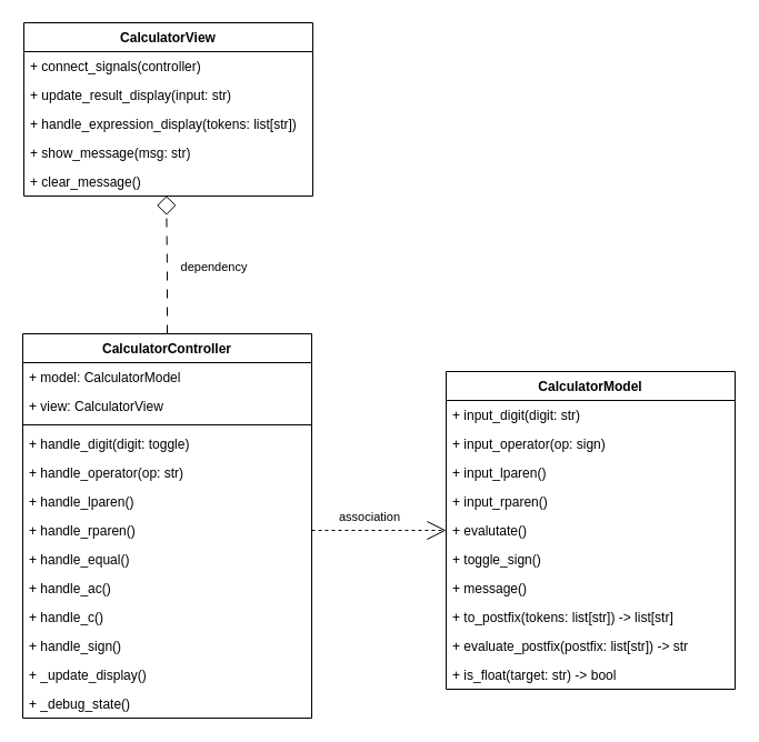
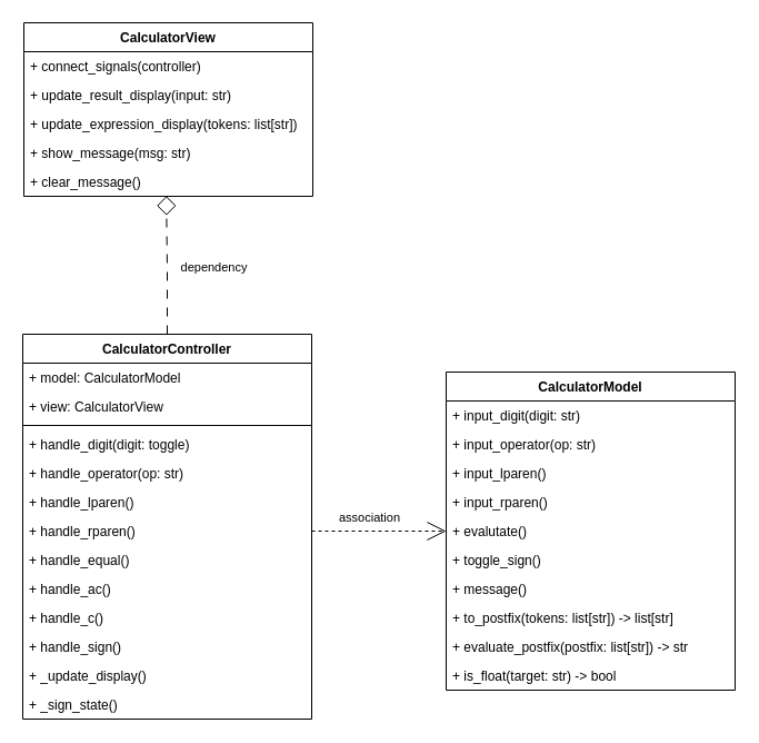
  <mxCell id="0" />
  <mxCell id="1" parent="0" />
  <mxCell id="2" value="CalculatorView" style="swimlane;fontStyle=1;align=center;verticalAlign=top;childLayout=stackLayout;horizontal=1;startSize=26;horizontalStack=0;resizeParent=1;resizeParentMax=0;resizeLast=0;collapsible=1;marginBottom=0;whiteSpace=wrap;html=1;" vertex="1" parent="1"><mxGeometry x="21" y="20" width="260" height="156" as="geometry" /></mxCell>
  <mxCell id="3" value="+ connect_signals(controller)" style="text;strokeColor=none;fillColor=none;align=left;verticalAlign=top;spacingLeft=4;spacingRight=4;overflow=hidden;rotatable=0;points=[[0,0.5],[1,0.5]];portConstraint=eastwest;whiteSpace=wrap;html=1;" vertex="1" parent="2"><mxGeometry y="26" width="260" height="26" as="geometry" /></mxCell>
  <mxCell id="4" value="+ update_result_display(input: str)" style="text;strokeColor=none;fillColor=none;align=left;verticalAlign=top;spacingLeft=4;spacingRight=4;overflow=hidden;rotatable=0;points=[[0,0.5],[1,0.5]];portConstraint=eastwest;whiteSpace=wrap;html=1;" vertex="1" parent="2"><mxGeometry y="52" width="260" height="26" as="geometry" /></mxCell>
- <mxCell id="5" value="+ handle_expression_display(tokens: list[str])" style="text;strokeColor=none;fillColor=none;align=left;verticalAlign=top;spacingLeft=4;spacingRight=4;overflow=hidden;rotatable=0;points=[[0,0.5],[1,0.5]];portConstraint=eastwest;whiteSpace=wrap;html=1;" vertex="1" parent="2"><mxGeometry y="78" width="260" height="26" as="geometry" /></mxCell>
+ <mxCell id="5" value="+ update_expression_display(tokens: list[str])" style="text;strokeColor=none;fillColor=none;align=left;verticalAlign=top;spacingLeft=4;spacingRight=4;overflow=hidden;rotatable=0;points=[[0,0.5],[1,0.5]];portConstraint=eastwest;whiteSpace=wrap;html=1;" vertex="1" parent="2"><mxGeometry y="78" width="260" height="26" as="geometry" /></mxCell>
  <mxCell id="6" value="+ show_message(msg: str)" style="text;strokeColor=none;fillColor=none;align=left;verticalAlign=top;spacingLeft=4;spacingRight=4;overflow=hidden;rotatable=0;points=[[0,0.5],[1,0.5]];portConstraint=eastwest;whiteSpace=wrap;html=1;" vertex="1" parent="2"><mxGeometry y="104" width="260" height="26" as="geometry" /></mxCell>
  <mxCell id="7" value="+ clear_message()" style="text;strokeColor=none;fillColor=none;align=left;verticalAlign=top;spacingLeft=4;spacingRight=4;overflow=hidden;rotatable=0;points=[[0,0.5],[1,0.5]];portConstraint=eastwest;whiteSpace=wrap;html=1;" vertex="1" parent="2"><mxGeometry y="130" width="260" height="26" as="geometry" /></mxCell>
  <mxCell id="8" value="CalculatorController" style="swimlane;fontStyle=1;align=center;verticalAlign=top;childLayout=stackLayout;horizontal=1;startSize=26;horizontalStack=0;resizeParent=1;resizeParentMax=0;resizeLast=0;collapsible=1;marginBottom=0;whiteSpace=wrap;html=1;" vertex="1" parent="1"><mxGeometry x="20" y="300" width="260" height="346" as="geometry" /></mxCell>
  <mxCell id="9" value="+ model: CalculatorModel" style="text;strokeColor=none;fillColor=none;align=left;verticalAlign=top;spacingLeft=4;spacingRight=4;overflow=hidden;rotatable=0;points=[[0,0.5],[1,0.5]];portConstraint=eastwest;whiteSpace=wrap;html=1;" vertex="1" parent="8"><mxGeometry y="26" width="260" height="26" as="geometry" /></mxCell>
  <mxCell id="10" value="+ view: CalculatorView" style="text;strokeColor=none;fillColor=none;align=left;verticalAlign=top;spacingLeft=4;spacingRight=4;overflow=hidden;rotatable=0;points=[[0,0.5],[1,0.5]];portConstraint=eastwest;whiteSpace=wrap;html=1;" vertex="1" parent="8"><mxGeometry y="52" width="260" height="26" as="geometry" /></mxCell>
  <mxCell id="11" value="" style="line;strokeWidth=1;fillColor=none;align=left;verticalAlign=middle;spacingTop=-1;spacingLeft=3;spacingRight=3;rotatable=0;labelPosition=right;points=[];portConstraint=eastwest;strokeColor=inherit;" vertex="1" parent="8"><mxGeometry y="78" width="260" height="8" as="geometry" /></mxCell>
  <mxCell id="12" value="+ handle_digit(digit: toggle)" style="text;strokeColor=none;fillColor=none;align=left;verticalAlign=top;spacingLeft=4;spacingRight=4;overflow=hidden;rotatable=0;points=[[0,0.5],[1,0.5]];portConstraint=eastwest;whiteSpace=wrap;html=1;" vertex="1" parent="8"><mxGeometry y="86" width="260" height="26" as="geometry" /></mxCell>
  <mxCell id="13" value="+ handle_operator(op: str)" style="text;strokeColor=none;fillColor=none;align=left;verticalAlign=top;spacingLeft=4;spacingRight=4;overflow=hidden;rotatable=0;points=[[0,0.5],[1,0.5]];portConstraint=eastwest;whiteSpace=wrap;html=1;" vertex="1" parent="8"><mxGeometry y="112" width="260" height="26" as="geometry" /></mxCell>
  <mxCell id="14" value="+ handle_lparen()" style="text;strokeColor=none;fillColor=none;align=left;verticalAlign=top;spacingLeft=4;spacingRight=4;overflow=hidden;rotatable=0;points=[[0,0.5],[1,0.5]];portConstraint=eastwest;whiteSpace=wrap;html=1;" vertex="1" parent="8"><mxGeometry y="138" width="260" height="26" as="geometry" /></mxCell>
  <mxCell id="15" value="+ handle_rparen()" style="text;strokeColor=none;fillColor=none;align=left;verticalAlign=top;spacingLeft=4;spacingRight=4;overflow=hidden;rotatable=0;points=[[0,0.5],[1,0.5]];portConstraint=eastwest;whiteSpace=wrap;html=1;" vertex="1" parent="8"><mxGeometry y="164" width="260" height="26" as="geometry" /></mxCell>
  <mxCell id="16" value="+ handle_equal()" style="text;strokeColor=none;fillColor=none;align=left;verticalAlign=top;spacingLeft=4;spacingRight=4;overflow=hidden;rotatable=0;points=[[0,0.5],[1,0.5]];portConstraint=eastwest;whiteSpace=wrap;html=1;" vertex="1" parent="8"><mxGeometry y="190" width="260" height="26" as="geometry" /></mxCell>
  <mxCell id="17" value="+ handle_ac()" style="text;strokeColor=none;fillColor=none;align=left;verticalAlign=top;spacingLeft=4;spacingRight=4;overflow=hidden;rotatable=0;points=[[0,0.5],[1,0.5]];portConstraint=eastwest;whiteSpace=wrap;html=1;" vertex="1" parent="8"><mxGeometry y="216" width="260" height="26" as="geometry" /></mxCell>
  <mxCell id="18" value="+ handle_c()" style="text;strokeColor=none;fillColor=none;align=left;verticalAlign=top;spacingLeft=4;spacingRight=4;overflow=hidden;rotatable=0;points=[[0,0.5],[1,0.5]];portConstraint=eastwest;whiteSpace=wrap;html=1;" vertex="1" parent="8"><mxGeometry y="242" width="260" height="26" as="geometry" /></mxCell>
  <mxCell id="19" value="+ handle_sign()" style="text;strokeColor=none;fillColor=none;align=left;verticalAlign=top;spacingLeft=4;spacingRight=4;overflow=hidden;rotatable=0;points=[[0,0.5],[1,0.5]];portConstraint=eastwest;whiteSpace=wrap;html=1;" vertex="1" parent="8"><mxGeometry y="268" width="260" height="26" as="geometry" /></mxCell>
  <mxCell id="20" value="+ _update_display()" style="text;strokeColor=none;fillColor=none;align=left;verticalAlign=top;spacingLeft=4;spacingRight=4;overflow=hidden;rotatable=0;points=[[0,0.5],[1,0.5]];portConstraint=eastwest;whiteSpace=wrap;html=1;" vertex="1" parent="8"><mxGeometry y="294" width="260" height="26" as="geometry" /></mxCell>
- <mxCell id="21" value="+ _debug_state()" style="text;strokeColor=none;fillColor=none;align=left;verticalAlign=top;spacingLeft=4;spacingRight=4;overflow=hidden;rotatable=0;points=[[0,0.5],[1,0.5]];portConstraint=eastwest;whiteSpace=wrap;html=1;" vertex="1" parent="8"><mxGeometry y="320" width="260" height="26" as="geometry" /></mxCell>
+ <mxCell id="21" value="+ _sign_state()" style="text;strokeColor=none;fillColor=none;align=left;verticalAlign=top;spacingLeft=4;spacingRight=4;overflow=hidden;rotatable=0;points=[[0,0.5],[1,0.5]];portConstraint=eastwest;whiteSpace=wrap;html=1;" vertex="1" parent="8"><mxGeometry y="320" width="260" height="26" as="geometry" /></mxCell>
  <mxCell id="22" value="CalculatorModel" style="swimlane;fontStyle=1;align=center;verticalAlign=top;childLayout=stackLayout;horizontal=1;startSize=26;horizontalStack=0;resizeParent=1;resizeParentMax=0;resizeLast=0;collapsible=1;marginBottom=0;whiteSpace=wrap;html=1;" vertex="1" parent="1"><mxGeometry x="401" y="334" width="260" height="286" as="geometry" /></mxCell>
  <mxCell id="23" value="+ input_digit(digit: str)" style="text;strokeColor=none;fillColor=none;align=left;verticalAlign=top;spacingLeft=4;spacingRight=4;overflow=hidden;rotatable=0;points=[[0,0.5],[1,0.5]];portConstraint=eastwest;whiteSpace=wrap;html=1;" vertex="1" parent="22"><mxGeometry y="26" width="260" height="26" as="geometry" /></mxCell>
- <mxCell id="24" value="+ input_operator(op: sign)" style="text;strokeColor=none;fillColor=none;align=left;verticalAlign=top;spacingLeft=4;spacingRight=4;overflow=hidden;rotatable=0;points=[[0,0.5],[1,0.5]];portConstraint=eastwest;whiteSpace=wrap;html=1;" vertex="1" parent="22"><mxGeometry y="52" width="260" height="26" as="geometry" /></mxCell>
+ <mxCell id="24" value="+ input_operator(op: str)" style="text;strokeColor=none;fillColor=none;align=left;verticalAlign=top;spacingLeft=4;spacingRight=4;overflow=hidden;rotatable=0;points=[[0,0.5],[1,0.5]];portConstraint=eastwest;whiteSpace=wrap;html=1;" vertex="1" parent="22"><mxGeometry y="52" width="260" height="26" as="geometry" /></mxCell>
  <mxCell id="25" value="+ input_lparen()" style="text;strokeColor=none;fillColor=none;align=left;verticalAlign=top;spacingLeft=4;spacingRight=4;overflow=hidden;rotatable=0;points=[[0,0.5],[1,0.5]];portConstraint=eastwest;whiteSpace=wrap;html=1;" vertex="1" parent="22"><mxGeometry y="78" width="260" height="26" as="geometry" /></mxCell>
  <mxCell id="26" value="+ input_rparen()" style="text;strokeColor=none;fillColor=none;align=left;verticalAlign=top;spacingLeft=4;spacingRight=4;overflow=hidden;rotatable=0;points=[[0,0.5],[1,0.5]];portConstraint=eastwest;whiteSpace=wrap;html=1;" vertex="1" parent="22"><mxGeometry y="104" width="260" height="26" as="geometry" /></mxCell>
  <mxCell id="27" value="+ evalutate()" style="text;strokeColor=none;fillColor=none;align=left;verticalAlign=top;spacingLeft=4;spacingRight=4;overflow=hidden;rotatable=0;points=[[0,0.5],[1,0.5]];portConstraint=eastwest;whiteSpace=wrap;html=1;" vertex="1" parent="22"><mxGeometry y="130" width="260" height="26" as="geometry" /></mxCell>
  <mxCell id="28" value="+ toggle_sign()" style="text;strokeColor=none;fillColor=none;align=left;verticalAlign=top;spacingLeft=4;spacingRight=4;overflow=hidden;rotatable=0;points=[[0,0.5],[1,0.5]];portConstraint=eastwest;whiteSpace=wrap;html=1;" vertex="1" parent="22"><mxGeometry y="156" width="260" height="26" as="geometry" /></mxCell>
  <mxCell id="29" value="+ message()" style="text;strokeColor=none;fillColor=none;align=left;verticalAlign=top;spacingLeft=4;spacingRight=4;overflow=hidden;rotatable=0;points=[[0,0.5],[1,0.5]];portConstraint=eastwest;whiteSpace=wrap;html=1;" vertex="1" parent="22"><mxGeometry y="182" width="260" height="26" as="geometry" /></mxCell>
  <mxCell id="30" value="+ to_postfix(tokens: list[str]) -&amp;gt; list[str]" style="text;strokeColor=none;fillColor=none;align=left;verticalAlign=top;spacingLeft=4;spacingRight=4;overflow=hidden;rotatable=0;points=[[0,0.5],[1,0.5]];portConstraint=eastwest;whiteSpace=wrap;html=1;" vertex="1" parent="22"><mxGeometry y="208" width="260" height="26" as="geometry" /></mxCell>
  <mxCell id="31" value="+ evaluate_postfix(postfix: list[str]) -&amp;gt; str" style="text;strokeColor=none;fillColor=none;align=left;verticalAlign=top;spacingLeft=4;spacingRight=4;overflow=hidden;rotatable=0;points=[[0,0.5],[1,0.5]];portConstraint=eastwest;whiteSpace=wrap;html=1;" vertex="1" parent="22"><mxGeometry y="234" width="260" height="26" as="geometry" /></mxCell>
  <mxCell id="32" value="+ is_float(target: str) -&amp;gt; bool" style="text;strokeColor=none;fillColor=none;align=left;verticalAlign=top;spacingLeft=4;spacingRight=4;overflow=hidden;rotatable=0;points=[[0,0.5],[1,0.5]];portConstraint=eastwest;whiteSpace=wrap;html=1;" vertex="1" parent="22"><mxGeometry y="260" width="260" height="26" as="geometry" /></mxCell>
  <mxCell id="33" style="edgeStyle=orthogonalEdgeStyle;rounded=0;orthogonalLoop=1;jettySize=auto;html=1;entryX=0.493;entryY=0.989;entryDx=0;entryDy=0;entryPerimeter=0;endArrow=diamond;endFill=0;dashed=1;dashPattern=8 8;endSize=15;" edge="1" parent="1" source="8" target="7"><mxGeometry relative="1" as="geometry" /></mxCell>
  <mxCell id="34" value="dependency" style="edgeLabel;html=1;align=center;verticalAlign=middle;resizable=0;points=[];fontSize=11;" vertex="1" connectable="0" parent="33"><mxGeometry x="0.356" y="1" relative="1" as="geometry"><mxPoint x="43" y="24" as="offset" /></mxGeometry></mxCell>
  <mxCell id="35" style="edgeStyle=orthogonalEdgeStyle;rounded=0;orthogonalLoop=1;jettySize=auto;html=1;exitX=1;exitY=0.5;exitDx=0;exitDy=0;entryX=0;entryY=0.5;entryDx=0;entryDy=0;endArrow=open;endFill=0;endSize=15;dashed=1;" edge="1" parent="1" source="15" target="27"><mxGeometry relative="1" as="geometry" /></mxCell>
  <mxCell id="36" value="association" style="edgeLabel;html=1;align=center;verticalAlign=middle;resizable=0;points=[];fontSize=11;" vertex="1" connectable="0" parent="35"><mxGeometry x="-0.306" y="-1" relative="1" as="geometry"><mxPoint x="9" y="-14" as="offset" /></mxGeometry></mxCell>
